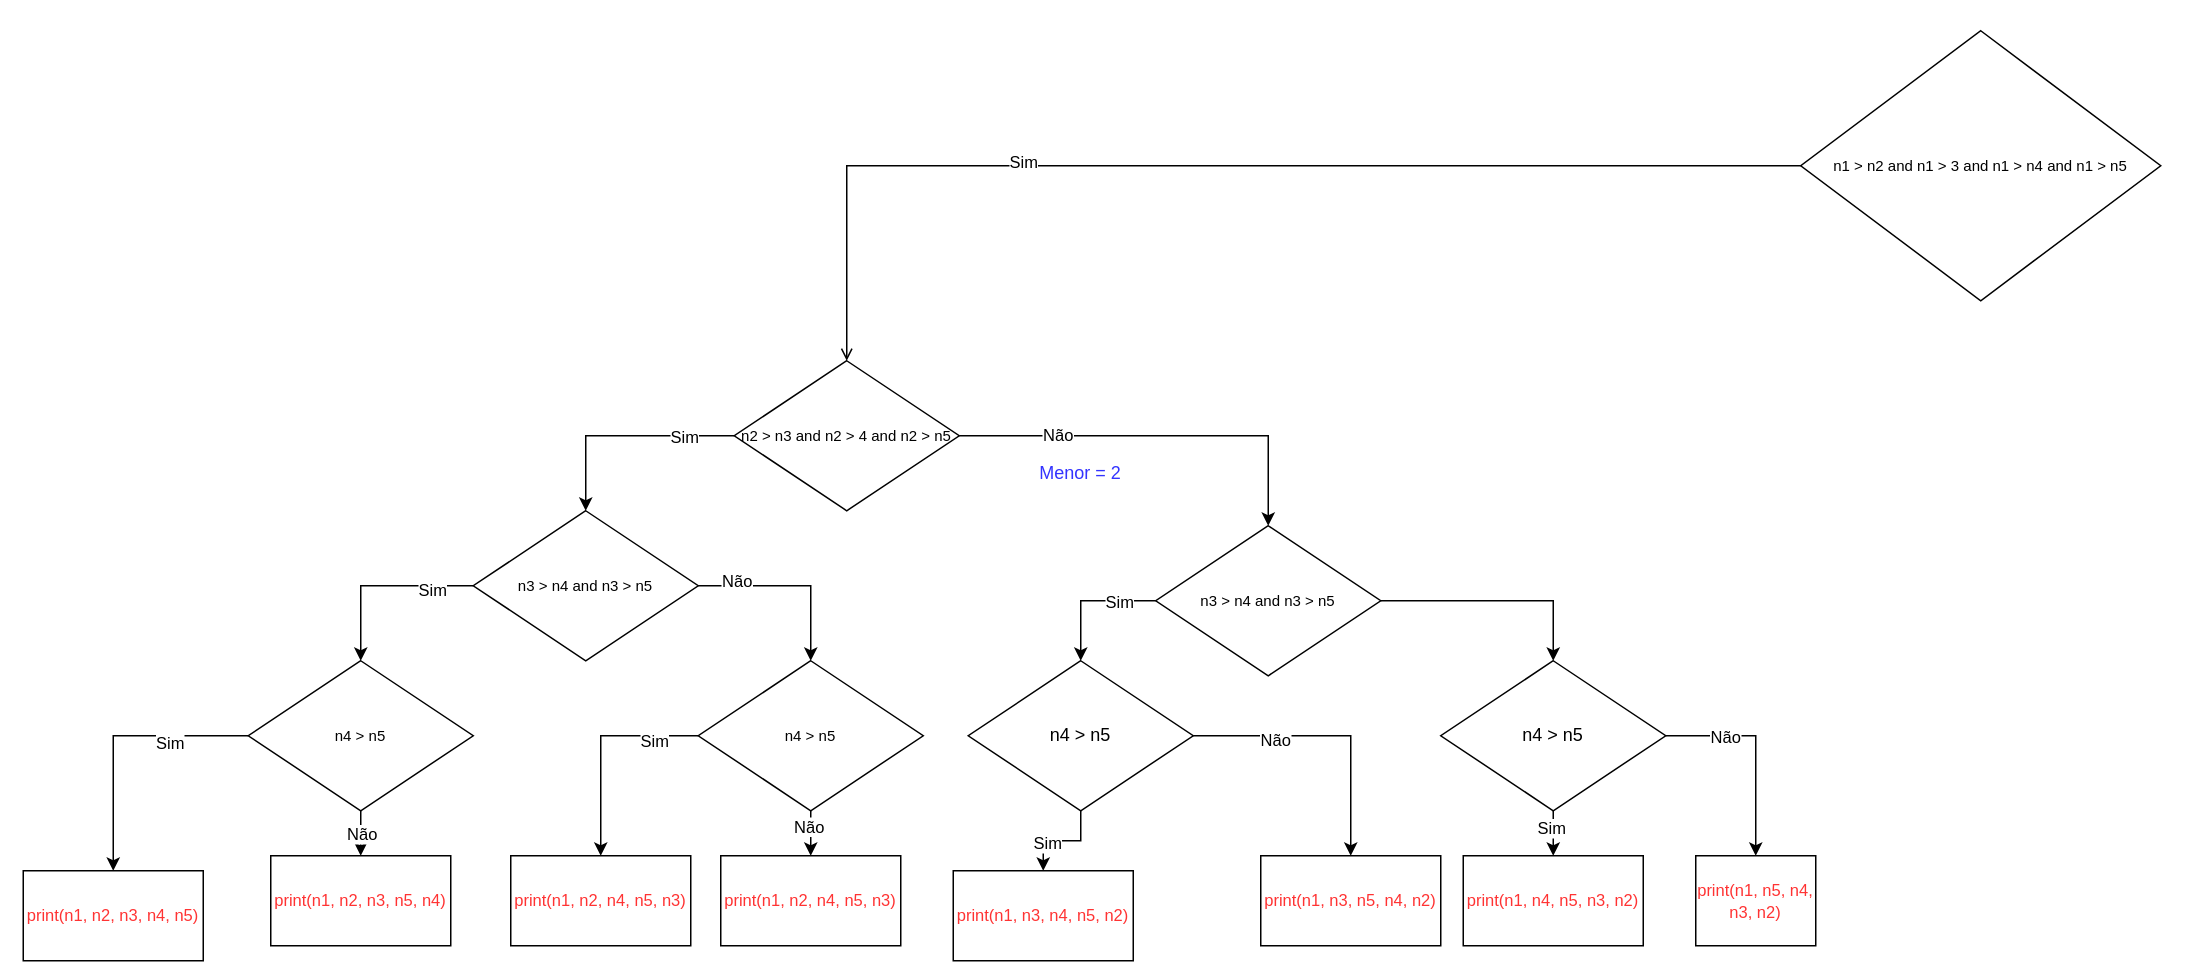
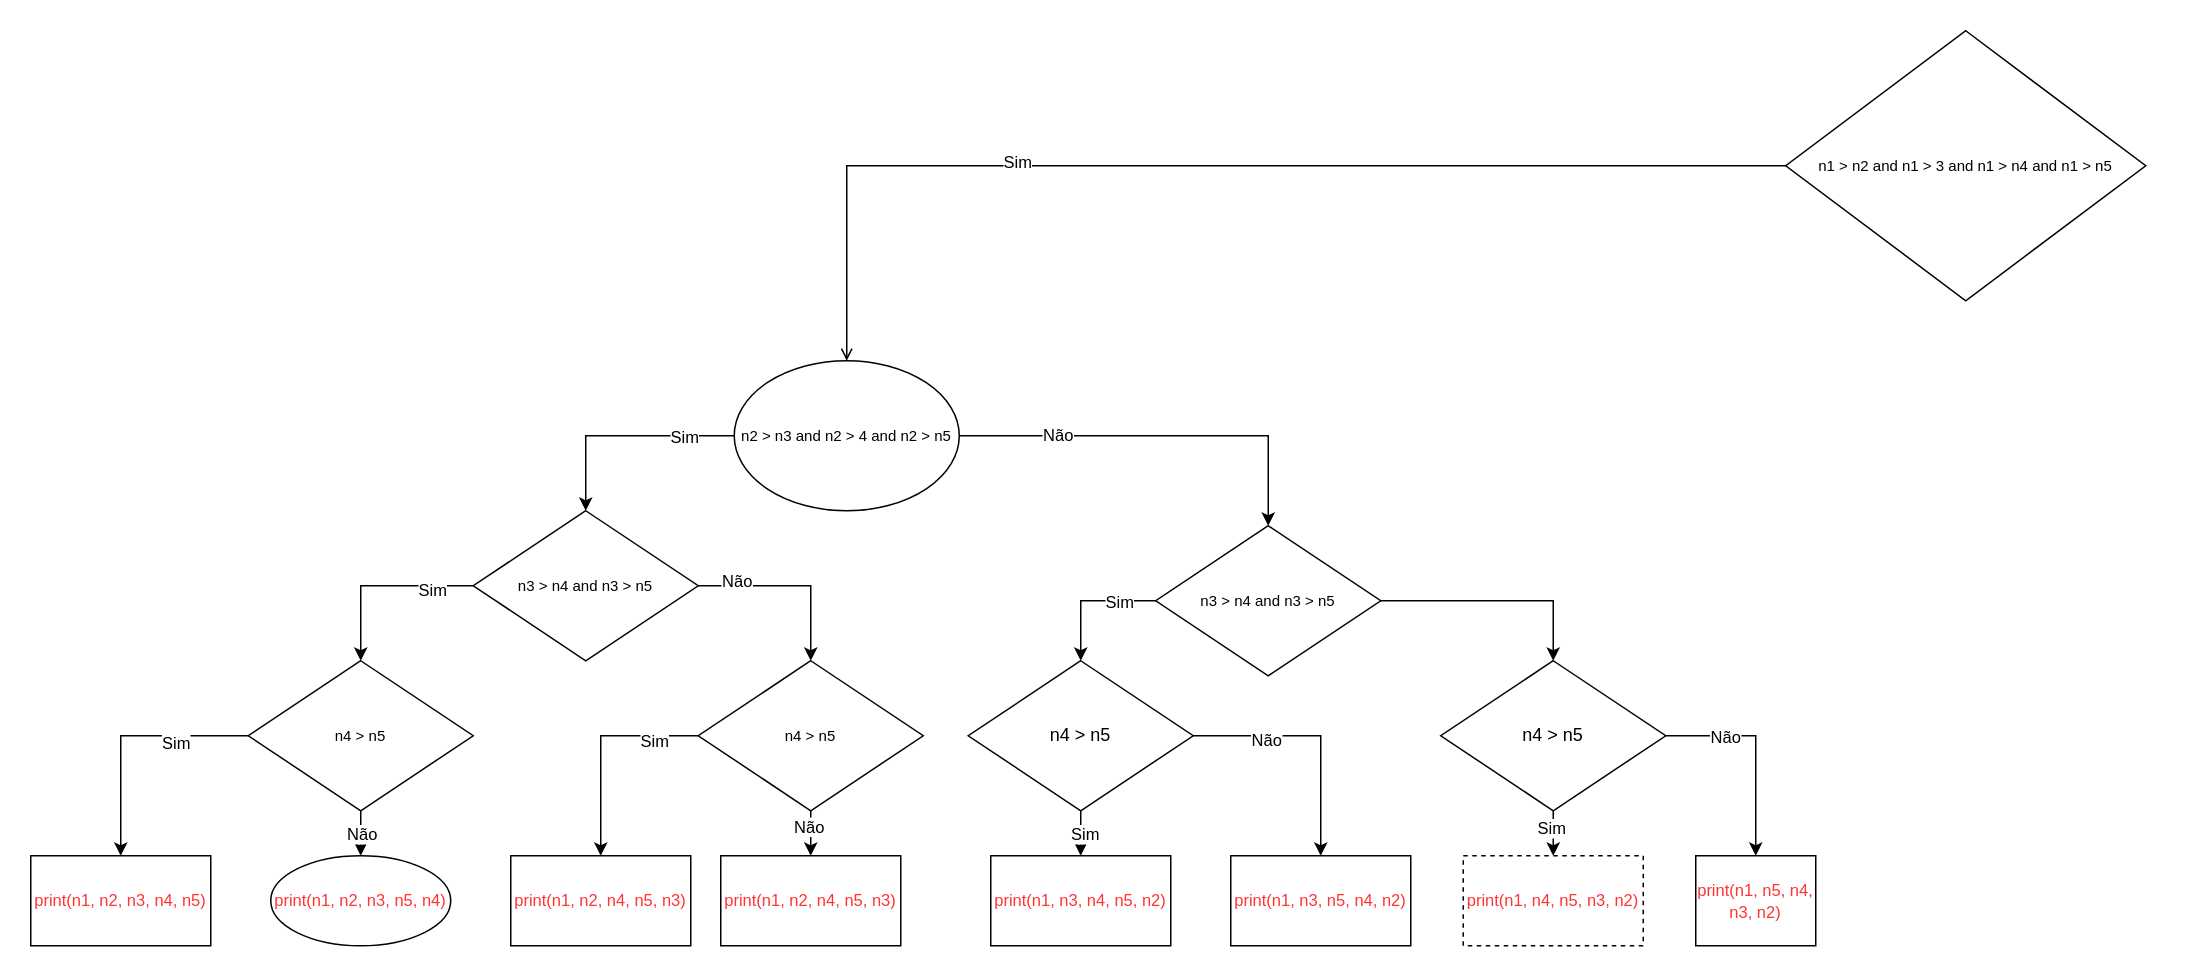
  <mxCell id="0" />
  <mxCell id="1" parent="0" />
  <mxCell id="2" style="edgeStyle=orthogonalEdgeStyle;rounded=0;orthogonalLoop=1;jettySize=auto;html=1;entryX=0.5;entryY=0;entryDx=0;entryDy=0;exitX=0;exitY=0.5;exitDx=0;exitDy=0;endArrow=open;" edge="1" parent="1" source="4" target="9"><mxGeometry relative="1" as="geometry"><mxPoint x="655" y="110" as="sourcePoint" /></mxGeometry></mxCell>
  <mxCell id="3" value="Sim" style="edgeLabel;html=1;align=center;verticalAlign=middle;resizable=0;points=[];" vertex="1" connectable="0" parent="2"><mxGeometry x="0.356" y="-4" relative="1" as="geometry"><mxPoint y="1" as="offset" /></mxGeometry></mxCell>
- <mxCell id="4" value="&lt;font style=&quot;font-size: 10px;&quot;&gt;n1 &amp;gt; n2 and n1 &amp;gt; 3 and n1 &amp;gt; n4 and n1 &amp;gt; n5&lt;/font&gt;" style="rhombus;whiteSpace=wrap;html=1;" vertex="1" parent="1"><mxGeometry x="1200" y="20" width="240" height="180" as="geometry" /></mxCell>
+ <mxCell id="4" value="&lt;font style=&quot;font-size: 10px;&quot;&gt;n1 &amp;gt; n2 and n1 &amp;gt; 3 and n1 &amp;gt; n4 and n1 &amp;gt; n5&lt;/font&gt;" style="rhombus;whiteSpace=wrap;html=1;" vertex="1" parent="1"><mxGeometry x="1190" y="20" width="240" height="180" as="geometry" /></mxCell>
  <mxCell id="5" style="edgeStyle=orthogonalEdgeStyle;rounded=0;orthogonalLoop=1;jettySize=auto;html=1;exitX=0;exitY=0.5;exitDx=0;exitDy=0;entryX=0.5;entryY=0;entryDx=0;entryDy=0;" edge="1" parent="1" source="9" target="14"><mxGeometry relative="1" as="geometry" /></mxCell>
  <mxCell id="6" value="Sim" style="edgeLabel;html=1;align=center;verticalAlign=middle;resizable=0;points=[];" vertex="1" connectable="0" parent="5"><mxGeometry x="-0.544" relative="1" as="geometry"><mxPoint as="offset" /></mxGeometry></mxCell>
  <mxCell id="7" style="edgeStyle=orthogonalEdgeStyle;rounded=0;orthogonalLoop=1;jettySize=auto;html=1;entryX=0.5;entryY=0;entryDx=0;entryDy=0;" edge="1" parent="1" source="9" target="32"><mxGeometry relative="1" as="geometry" /></mxCell>
  <mxCell id="8" value="Não" style="edgeLabel;html=1;align=center;verticalAlign=middle;resizable=0;points=[];" vertex="1" connectable="0" parent="7"><mxGeometry x="-0.51" y="1" relative="1" as="geometry"><mxPoint as="offset" /></mxGeometry></mxCell>
- <mxCell id="9" value="&lt;font style=&quot;font-size: 10px;&quot;&gt;n2 &amp;gt; n3 and n2 &amp;gt; 4 and n2 &amp;gt; n5&lt;/font&gt;" style="rhombus;whiteSpace=wrap;html=1;" vertex="1" parent="1"><mxGeometry x="489" y="240" width="150" height="100" as="geometry" /></mxCell>
+ <mxCell id="9" value="&lt;font style=&quot;font-size: 10px;&quot;&gt;n2 &amp;gt; n3 and n2 &amp;gt; 4 and n2 &amp;gt; n5&lt;/font&gt;" style="ellipse;whiteSpace=wrap;html=1;" vertex="1" parent="1"><mxGeometry x="489" y="240" width="150" height="100" as="geometry" /></mxCell>
  <mxCell id="10" style="edgeStyle=orthogonalEdgeStyle;rounded=0;orthogonalLoop=1;jettySize=auto;html=1;entryX=0.5;entryY=0;entryDx=0;entryDy=0;exitX=0;exitY=0.5;exitDx=0;exitDy=0;" edge="1" parent="1" source="14" target="19"><mxGeometry relative="1" as="geometry" /></mxCell>
  <mxCell id="11" value="Sim" style="edgeLabel;html=1;align=center;verticalAlign=middle;resizable=0;points=[];" vertex="1" connectable="0" parent="10"><mxGeometry x="-0.552" y="2" relative="1" as="geometry"><mxPoint as="offset" /></mxGeometry></mxCell>
  <mxCell id="12" style="edgeStyle=orthogonalEdgeStyle;rounded=0;orthogonalLoop=1;jettySize=auto;html=1;exitX=1;exitY=0.5;exitDx=0;exitDy=0;entryX=0.5;entryY=0;entryDx=0;entryDy=0;" edge="1" parent="1" source="14" target="26"><mxGeometry relative="1" as="geometry" /></mxCell>
  <mxCell id="13" value="Não" style="edgeLabel;html=1;align=center;verticalAlign=middle;resizable=0;points=[];" vertex="1" connectable="0" parent="12"><mxGeometry x="-0.6" y="4" relative="1" as="geometry"><mxPoint as="offset" /></mxGeometry></mxCell>
  <mxCell id="14" value="&lt;span style=&quot;font-size: 10px;&quot;&gt;n3 &amp;gt; n4 and n3 &amp;gt; n5&lt;/span&gt;" style="rhombus;whiteSpace=wrap;html=1;" vertex="1" parent="1"><mxGeometry x="315" y="340" width="150" height="100" as="geometry" /></mxCell>
  <mxCell id="15" style="edgeStyle=orthogonalEdgeStyle;rounded=0;orthogonalLoop=1;jettySize=auto;html=1;entryX=0.5;entryY=0;entryDx=0;entryDy=0;" edge="1" parent="1" source="19" target="20"><mxGeometry relative="1" as="geometry" /></mxCell>
  <mxCell id="16" value="Sim" style="edgeLabel;html=1;align=center;verticalAlign=middle;resizable=0;points=[];" vertex="1" connectable="0" parent="15"><mxGeometry x="-0.406" y="4" relative="1" as="geometry"><mxPoint as="offset" /></mxGeometry></mxCell>
  <mxCell id="17" style="edgeStyle=orthogonalEdgeStyle;rounded=0;orthogonalLoop=1;jettySize=auto;html=1;exitX=0.5;exitY=1;exitDx=0;exitDy=0;entryX=0.5;entryY=0;entryDx=0;entryDy=0;" edge="1" parent="1" source="19" target="21"><mxGeometry relative="1" as="geometry" /></mxCell>
  <mxCell id="18" value="Não" style="edgeLabel;html=1;align=center;verticalAlign=middle;resizable=0;points=[];" vertex="1" connectable="0" parent="17"><mxGeometry relative="1" as="geometry"><mxPoint as="offset" /></mxGeometry></mxCell>
  <mxCell id="19" value="&lt;span style=&quot;font-size: 10px;&quot;&gt;n4 &amp;gt; n5&lt;/span&gt;" style="rhombus;whiteSpace=wrap;html=1;" vertex="1" parent="1"><mxGeometry x="165" y="440" width="150" height="100" as="geometry" /></mxCell>
- <mxCell id="20" value="&lt;font style=&quot;font-size: 11px;&quot; color=&quot;#ff3333&quot;&gt;print(n1, n2, n3, n4, n5)&lt;/font&gt;" style="rounded=0;whiteSpace=wrap;html=1;" vertex="1" parent="1"><mxGeometry x="15" y="580" width="120" height="60" as="geometry" /></mxCell>
- <mxCell id="21" value="&lt;font style=&quot;font-size: 11px;&quot; color=&quot;#ff3333&quot;&gt;print(n1, n2, n3, n5, n4)&lt;/font&gt;" style="rounded=0;whiteSpace=wrap;html=1;" vertex="1" parent="1"><mxGeometry x="180" y="570" width="120" height="60" as="geometry" /></mxCell>
+ <mxCell id="20" value="&lt;font style=&quot;font-size: 11px;&quot; color=&quot;#ff3333&quot;&gt;print(n1, n2, n3, n4, n5)&lt;/font&gt;" style="rounded=0;whiteSpace=wrap;html=1;" vertex="1" parent="1"><mxGeometry x="20" y="570" width="120" height="60" as="geometry" /></mxCell>
+ <mxCell id="21" value="&lt;font style=&quot;font-size: 11px;&quot; color=&quot;#ff3333&quot;&gt;print(n1, n2, n3, n5, n4)&lt;/font&gt;" style="ellipse;whiteSpace=wrap;html=1;" vertex="1" parent="1"><mxGeometry x="180" y="570" width="120" height="60" as="geometry" /></mxCell>
  <mxCell id="22" style="edgeStyle=orthogonalEdgeStyle;rounded=0;orthogonalLoop=1;jettySize=auto;html=1;entryX=0.5;entryY=0;entryDx=0;entryDy=0;" edge="1" parent="1" source="26" target="27"><mxGeometry relative="1" as="geometry" /></mxCell>
  <mxCell id="23" value="Não" style="edgeLabel;html=1;align=center;verticalAlign=middle;resizable=0;points=[];" vertex="1" connectable="0" parent="22"><mxGeometry x="0.2" y="-2" relative="1" as="geometry"><mxPoint as="offset" /></mxGeometry></mxCell>
  <mxCell id="24" style="edgeStyle=orthogonalEdgeStyle;rounded=0;orthogonalLoop=1;jettySize=auto;html=1;entryX=0.5;entryY=0;entryDx=0;entryDy=0;" edge="1" parent="1" source="26" target="28"><mxGeometry relative="1" as="geometry" /></mxCell>
  <mxCell id="25" value="Sim" style="edgeLabel;html=1;align=center;verticalAlign=middle;resizable=0;points=[];" vertex="1" connectable="0" parent="24"><mxGeometry x="-0.586" y="3" relative="1" as="geometry"><mxPoint as="offset" /></mxGeometry></mxCell>
  <mxCell id="26" value="&lt;span style=&quot;font-size: 10px;&quot;&gt;n4 &amp;gt; n5&lt;/span&gt;" style="rhombus;whiteSpace=wrap;html=1;" vertex="1" parent="1"><mxGeometry x="465" y="440" width="150" height="100" as="geometry" /></mxCell>
  <mxCell id="27" value="&lt;font style=&quot;font-size: 11px;&quot; color=&quot;#ff3333&quot;&gt;print(n1, n2, n4, n5, n3)&lt;/font&gt;" style="rounded=0;whiteSpace=wrap;html=1;" vertex="1" parent="1"><mxGeometry x="480" y="570" width="120" height="60" as="geometry" /></mxCell>
  <mxCell id="28" value="&lt;font style=&quot;font-size: 11px;&quot; color=&quot;#ff3333&quot;&gt;print(n1, n2, n4, n5, n3)&lt;/font&gt;" style="rounded=0;whiteSpace=wrap;html=1;" vertex="1" parent="1"><mxGeometry x="340" y="570" width="120" height="60" as="geometry" /></mxCell>
  <mxCell id="29" style="edgeStyle=orthogonalEdgeStyle;rounded=0;orthogonalLoop=1;jettySize=auto;html=1;entryX=0.5;entryY=0;entryDx=0;entryDy=0;exitX=0;exitY=0.5;exitDx=0;exitDy=0;" edge="1" parent="1" source="32" target="38"><mxGeometry relative="1" as="geometry" /></mxCell>
  <mxCell id="30" value="Sim" style="edgeLabel;html=1;align=center;verticalAlign=middle;resizable=0;points=[];" vertex="1" connectable="0" parent="29"><mxGeometry x="-0.444" relative="1" as="geometry"><mxPoint as="offset" /></mxGeometry></mxCell>
  <mxCell id="31" style="edgeStyle=orthogonalEdgeStyle;rounded=0;orthogonalLoop=1;jettySize=auto;html=1;entryX=0.5;entryY=0;entryDx=0;entryDy=0;" edge="1" parent="1" source="32" target="45"><mxGeometry relative="1" as="geometry" /></mxCell>
  <mxCell id="32" value="&lt;span style=&quot;font-size: 10px;&quot;&gt;n3 &amp;gt; n4 and n3 &amp;gt; n5&lt;/span&gt;" style="rhombus;whiteSpace=wrap;html=1;" vertex="1" parent="1"><mxGeometry x="770" y="350" width="150" height="100" as="geometry" /></mxCell>
- <mxCell id="33" value="&lt;font color=&quot;#3333ff&quot;&gt;Menor = 2&lt;/font&gt;" style="text;html=1;strokeColor=none;fillColor=none;align=center;verticalAlign=middle;whiteSpace=wrap;rounded=0;" vertex="1" parent="1"><mxGeometry x="690" y="300" width="60" height="30" as="geometry" /></mxCell>
  <mxCell id="34" style="edgeStyle=orthogonalEdgeStyle;rounded=0;orthogonalLoop=1;jettySize=auto;html=1;" edge="1" parent="1" source="38" target="39"><mxGeometry relative="1" as="geometry" /></mxCell>
  <mxCell id="35" value="Sim" style="edgeLabel;html=1;align=center;verticalAlign=middle;resizable=0;points=[];" vertex="1" connectable="0" parent="34"><mxGeometry x="0.4" y="2" relative="1" as="geometry"><mxPoint as="offset" /></mxGeometry></mxCell>
  <mxCell id="36" style="edgeStyle=orthogonalEdgeStyle;rounded=0;orthogonalLoop=1;jettySize=auto;html=1;entryX=0.5;entryY=0;entryDx=0;entryDy=0;" edge="1" parent="1" source="38" target="40"><mxGeometry relative="1" as="geometry" /></mxCell>
  <mxCell id="37" value="Não" style="edgeLabel;html=1;align=center;verticalAlign=middle;resizable=0;points=[];" vertex="1" connectable="0" parent="36"><mxGeometry x="-0.418" y="-2" relative="1" as="geometry"><mxPoint as="offset" /></mxGeometry></mxCell>
  <mxCell id="38" value="n4 &amp;gt; n5" style="rhombus;whiteSpace=wrap;html=1;" vertex="1" parent="1"><mxGeometry x="645" y="440" width="150" height="100" as="geometry" /></mxCell>
- <mxCell id="39" value="&lt;font style=&quot;font-size: 11px;&quot; color=&quot;#ff3333&quot;&gt;print(n1, n3, n4, n5, n2)&lt;/font&gt;" style="rounded=0;whiteSpace=wrap;html=1;" vertex="1" parent="1"><mxGeometry x="635" y="580" width="120" height="60" as="geometry" /></mxCell>
- <mxCell id="40" value="&lt;font style=&quot;font-size: 11px;&quot; color=&quot;#ff3333&quot;&gt;print(n1, n3, n5, n4, n2)&lt;/font&gt;" style="rounded=0;whiteSpace=wrap;html=1;" vertex="1" parent="1"><mxGeometry x="840" y="570" width="120" height="60" as="geometry" /></mxCell>
+ <mxCell id="39" value="&lt;font style=&quot;font-size: 11px;&quot; color=&quot;#ff3333&quot;&gt;print(n1, n3, n4, n5, n2)&lt;/font&gt;" style="rounded=0;whiteSpace=wrap;html=1;" vertex="1" parent="1"><mxGeometry x="660" y="570" width="120" height="60" as="geometry" /></mxCell>
+ <mxCell id="40" value="&lt;font style=&quot;font-size: 11px;&quot; color=&quot;#ff3333&quot;&gt;print(n1, n3, n5, n4, n2)&lt;/font&gt;" style="rounded=0;whiteSpace=wrap;html=1;" vertex="1" parent="1"><mxGeometry x="820" y="570" width="120" height="60" as="geometry" /></mxCell>
  <mxCell id="41" style="edgeStyle=orthogonalEdgeStyle;rounded=0;orthogonalLoop=1;jettySize=auto;html=1;" edge="1" parent="1" source="45" target="46"><mxGeometry relative="1" as="geometry" /></mxCell>
  <mxCell id="42" value="Sim" style="edgeLabel;html=1;align=center;verticalAlign=middle;resizable=0;points=[];" vertex="1" connectable="0" parent="41"><mxGeometry x="0.24" y="-2" relative="1" as="geometry"><mxPoint as="offset" /></mxGeometry></mxCell>
  <mxCell id="43" style="edgeStyle=orthogonalEdgeStyle;rounded=0;orthogonalLoop=1;jettySize=auto;html=1;entryX=0.5;entryY=0;entryDx=0;entryDy=0;" edge="1" parent="1" source="45" target="47"><mxGeometry relative="1" as="geometry" /></mxCell>
  <mxCell id="44" value="Não" style="edgeLabel;html=1;align=center;verticalAlign=middle;resizable=0;points=[];" vertex="1" connectable="0" parent="43"><mxGeometry x="-0.438" relative="1" as="geometry"><mxPoint as="offset" /></mxGeometry></mxCell>
  <mxCell id="45" value="n4 &amp;gt; n5" style="rhombus;whiteSpace=wrap;html=1;" vertex="1" parent="1"><mxGeometry x="960" y="440" width="150" height="100" as="geometry" /></mxCell>
- <mxCell id="46" value="&lt;font style=&quot;font-size: 11px;&quot; color=&quot;#ff3333&quot;&gt;print(n1, n4, n5, n3, n2)&lt;/font&gt;" style="rounded=0;whiteSpace=wrap;html=1;" vertex="1" parent="1"><mxGeometry x="975" y="570" width="120" height="60" as="geometry" /></mxCell>
+ <mxCell id="46" value="&lt;font style=&quot;font-size: 11px;&quot; color=&quot;#ff3333&quot;&gt;print(n1, n4, n5, n3, n2)&lt;/font&gt;" style="rounded=0;whiteSpace=wrap;html=1;dashed=1;" vertex="1" parent="1"><mxGeometry x="975" y="570" width="120" height="60" as="geometry" /></mxCell>
  <mxCell id="47" value="&lt;font style=&quot;font-size: 11px;&quot; color=&quot;#ff3333&quot;&gt;print(n1, n5, n4, n3, n2)&lt;/font&gt;" style="rounded=0;whiteSpace=wrap;html=1;" vertex="1" parent="1"><mxGeometry x="1130" y="570" width="80" height="60" as="geometry" /></mxCell>
